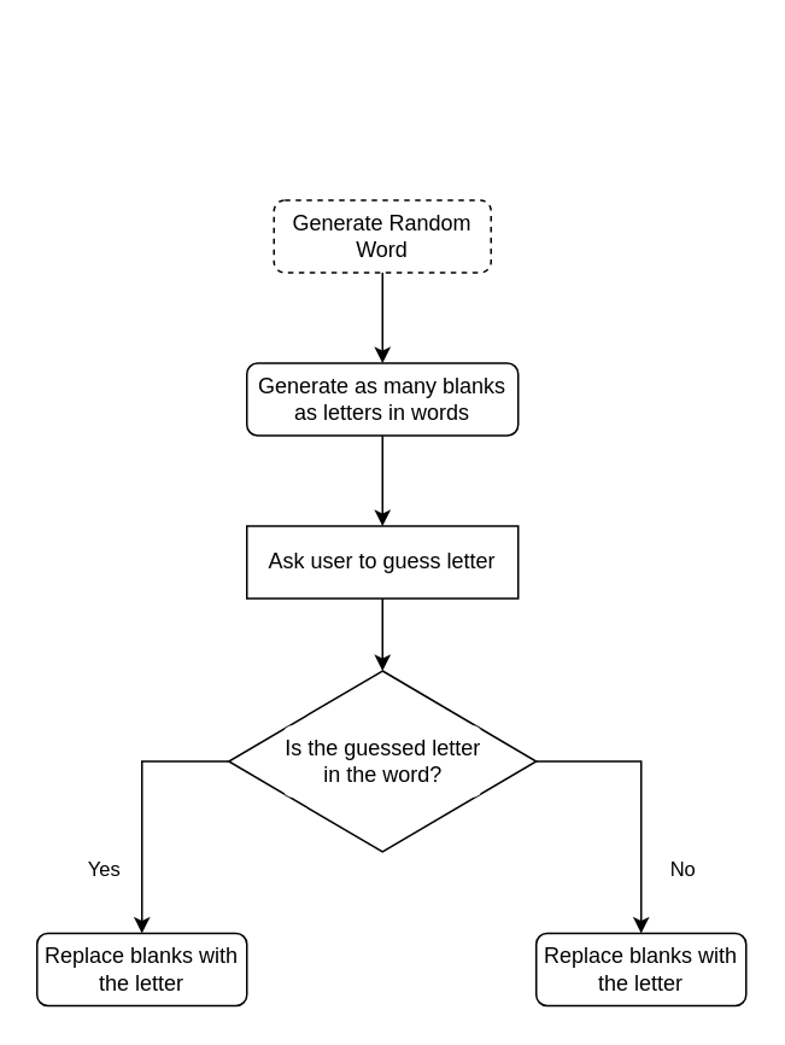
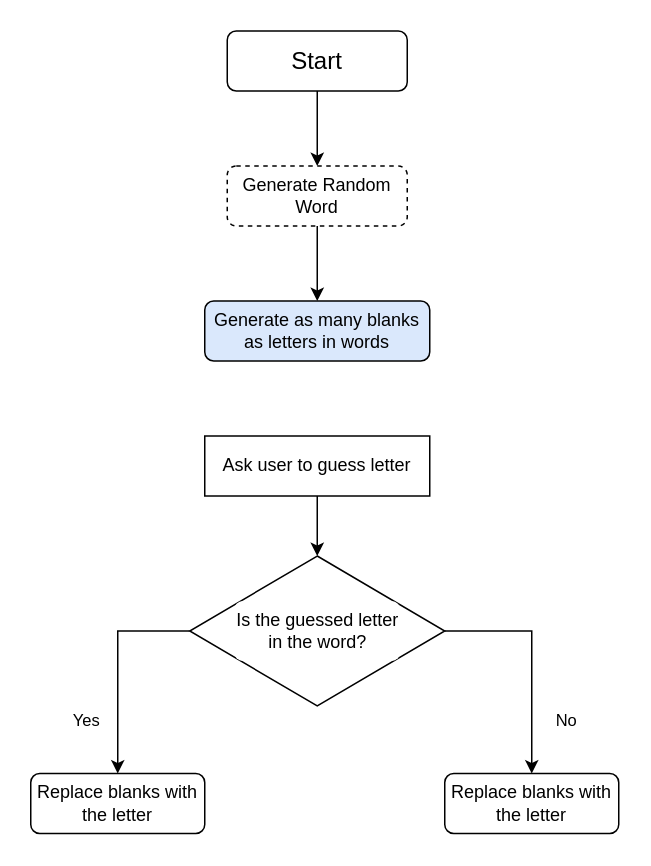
  <mxCell id="0" />
  <mxCell id="1" parent="0" />
+ <mxCell id="2" style="edgeStyle=orthogonalEdgeStyle;rounded=0;orthogonalLoop=1;jettySize=auto;html=1;exitX=0.5;exitY=1;exitDx=0;exitDy=0;entryX=0.5;entryY=0;entryDx=0;entryDy=0;" edge="1" parent="1" source="3" target="5"><mxGeometry relative="1" as="geometry" /></mxCell>
+ <mxCell id="3" value="&lt;font style=&quot;font-size: 16px&quot;&gt;Start&lt;/font&gt;" style="rounded=1;whiteSpace=wrap;html=1;fontSize=12;glass=0;strokeWidth=1;shadow=0;" parent="1" vertex="1"><mxGeometry x="151" y="20" width="120" height="40" as="geometry" /></mxCell>
  <mxCell id="4" style="edgeStyle=orthogonalEdgeStyle;rounded=0;orthogonalLoop=1;jettySize=auto;html=1;exitX=0.5;exitY=1;exitDx=0;exitDy=0;entryX=0.5;entryY=0;entryDx=0;entryDy=0;" edge="1" parent="1" source="5" target="7"><mxGeometry relative="1" as="geometry" /></mxCell>
  <mxCell id="5" value="Generate Random Word" style="rounded=1;whiteSpace=wrap;html=1;fontSize=12;glass=0;strokeWidth=1;shadow=0;dashed=1;" vertex="1" parent="1"><mxGeometry x="151" y="110" width="120" height="40" as="geometry" /></mxCell>
- <mxCell id="6" style="edgeStyle=orthogonalEdgeStyle;rounded=0;orthogonalLoop=1;jettySize=auto;html=1;exitX=0.5;exitY=1;exitDx=0;exitDy=0;" edge="1" parent="1" source="7" target="9"><mxGeometry relative="1" as="geometry" /></mxCell>
- <mxCell id="7" value="Generate as many blanks as letters in words" style="rounded=1;whiteSpace=wrap;html=1;fontSize=12;glass=0;strokeWidth=1;shadow=0;" vertex="1" parent="1"><mxGeometry x="136" y="200" width="150" height="40" as="geometry" /></mxCell>
+ <mxCell id="7" value="Generate as many blanks as letters in words" style="rounded=1;whiteSpace=wrap;html=1;fontSize=12;glass=0;strokeWidth=1;shadow=0;fillColor=#dae8fc;" vertex="1" parent="1"><mxGeometry x="136" y="200" width="150" height="40" as="geometry" /></mxCell>
  <mxCell id="8" style="edgeStyle=orthogonalEdgeStyle;rounded=0;orthogonalLoop=1;jettySize=auto;html=1;exitX=0.5;exitY=1;exitDx=0;exitDy=0;entryX=0.5;entryY=0;entryDx=0;entryDy=0;" edge="1" parent="1" source="9" target="12"><mxGeometry relative="1" as="geometry" /></mxCell>
  <mxCell id="9" value="Ask user to guess letter" style="whiteSpace=wrap;html=1;fontSize=12;glass=0;strokeWidth=1;shadow=0;rounded=0;" vertex="1" parent="1"><mxGeometry x="136" y="290" width="150" height="40" as="geometry" /></mxCell>
  <mxCell id="10" value="Yes" style="edgeStyle=orthogonalEdgeStyle;rounded=0;orthogonalLoop=1;jettySize=auto;html=1;exitX=0;exitY=0.5;exitDx=0;exitDy=0;entryX=0.5;entryY=0;entryDx=0;entryDy=0;" edge="1" parent="1" source="12" target="14"><mxGeometry x="0.51" y="-21" relative="1" as="geometry"><mxPoint x="77" y="510" as="targetPoint" /><mxPoint as="offset" /></mxGeometry></mxCell>
  <mxCell id="11" value="No" style="edgeStyle=orthogonalEdgeStyle;rounded=0;orthogonalLoop=1;jettySize=auto;html=1;exitX=1;exitY=0.5;exitDx=0;exitDy=0;entryX=0.5;entryY=0;entryDx=0;entryDy=0;" edge="1" parent="1" source="12" target="15"><mxGeometry x="0.542" y="23" relative="1" as="geometry"><mxPoint x="357" y="510" as="targetPoint" /><mxPoint as="offset" /></mxGeometry></mxCell>
  <mxCell id="12" value="" style="rhombus;whiteSpace=wrap;html=1;align=center;" vertex="1" parent="1"><mxGeometry x="126" y="370" width="170" height="100" as="geometry" /></mxCell>
  <mxCell id="13" value="Is the guessed letter in the word?" style="rounded=1;whiteSpace=wrap;html=1;fontSize=12;glass=0;strokeWidth=1;shadow=0;strokeColor=none;" vertex="1" parent="1"><mxGeometry x="155.5" y="400" width="111" height="40" as="geometry" /></mxCell>
  <mxCell id="14" value="Replace blanks with the letter" style="rounded=1;whiteSpace=wrap;html=1;fontSize=12;glass=0;strokeWidth=1;shadow=0;" vertex="1" parent="1"><mxGeometry x="20" y="515" width="116" height="40" as="geometry" /></mxCell>
  <mxCell id="15" value="Replace blanks with the letter" style="rounded=1;whiteSpace=wrap;html=1;fontSize=12;glass=0;strokeWidth=1;shadow=0;" vertex="1" parent="1"><mxGeometry x="296" y="515" width="116" height="40" as="geometry" /></mxCell>
